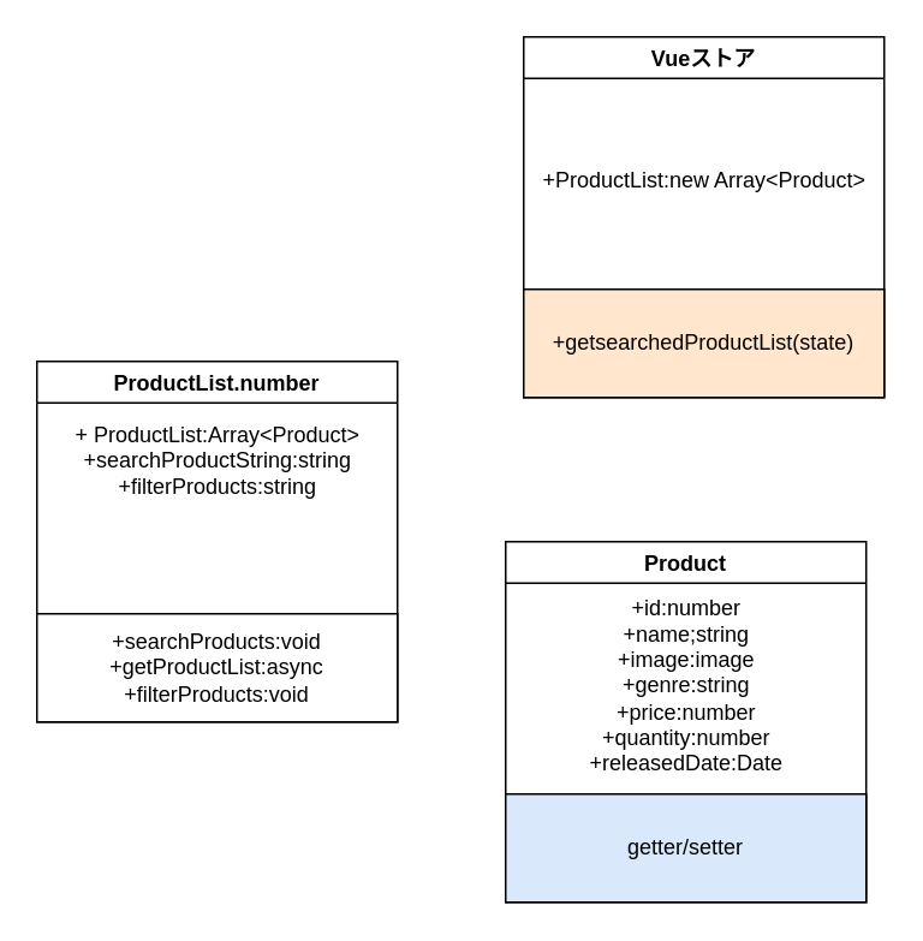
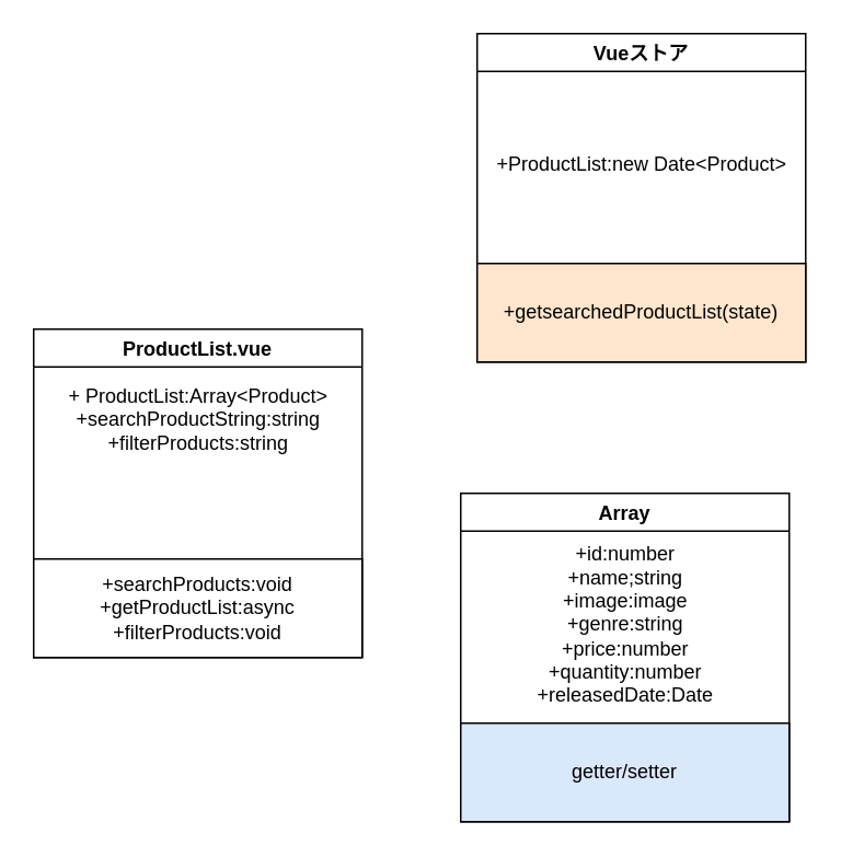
  <mxCell id="0" />
  <mxCell id="1" parent="0" />
- <mxCell id="2" value="ProductList.number" style="swimlane;" vertex="1" parent="1"><mxGeometry x="20" y="200" width="200" height="200" as="geometry" /></mxCell>
+ <mxCell id="2" value="ProductList.vue" style="swimlane;" vertex="1" parent="1"><mxGeometry x="20" y="200" width="200" height="200" as="geometry" /></mxCell>
  <mxCell id="3" value="+searchProducts:void&lt;br&gt;+getProductList:async&lt;br&gt;+filterProducts:void" style="whiteSpace=wrap;html=1;" vertex="1" parent="2"><mxGeometry y="140" width="200" height="60" as="geometry" /></mxCell>
  <mxCell id="4" value="+ ProductList:Array&amp;lt;Product&amp;gt;&lt;br&gt;+searchProductString:string&lt;br&gt;+filterProducts:string" style="text;html=1;align=center;verticalAlign=middle;resizable=0;points=[];autosize=1;strokeColor=none;fillColor=none;" vertex="1" parent="2"><mxGeometry x="15" y="30" width="170" height="50" as="geometry" /></mxCell>
- <mxCell id="5" value="Product" style="swimlane;" vertex="1" parent="1"><mxGeometry x="280" y="300" width="200" height="200" as="geometry" /></mxCell>
+ <mxCell id="5" value="Array" style="swimlane;" vertex="1" parent="1"><mxGeometry x="280" y="300" width="200" height="200" as="geometry" /></mxCell>
  <mxCell id="6" value="getter/setter" style="whiteSpace=wrap;html=1;fillColor=#dae8fc;" vertex="1" parent="5"><mxGeometry y="140" width="200" height="60" as="geometry" /></mxCell>
  <mxCell id="7" value="+id:number&lt;br&gt;+name;string&lt;br&gt;+image:image&lt;br&gt;+genre:string&lt;br&gt;+price:number&lt;br&gt;+quantity:number&lt;br&gt;+releasedDate:Date" style="text;html=1;align=center;verticalAlign=middle;resizable=0;points=[];autosize=1;strokeColor=none;fillColor=none;" vertex="1" parent="5"><mxGeometry x="40" y="30" width="120" height="100" as="geometry" /></mxCell>
  <mxCell id="8" value="Vueストア" style="swimlane;" vertex="1" parent="1"><mxGeometry x="290" y="20" width="200" height="200" as="geometry" /></mxCell>
  <mxCell id="9" value="+getsearchedProductList(state)" style="whiteSpace=wrap;html=1;fillColor=#ffe6cc;" vertex="1" parent="8"><mxGeometry y="140" width="200" height="60" as="geometry" /></mxCell>
- <mxCell id="10" value="+ProductList:new Array&amp;lt;Product&amp;gt;" style="text;html=1;align=center;verticalAlign=middle;resizable=0;points=[];autosize=1;strokeColor=none;fillColor=none;" vertex="1" parent="8"><mxGeometry x="5" y="70" width="190" height="20" as="geometry" /></mxCell>
+ <mxCell id="10" value="+ProductList:new Date&amp;lt;Product&amp;gt;" style="text;html=1;align=center;verticalAlign=middle;resizable=0;points=[];autosize=1;strokeColor=none;fillColor=none;" vertex="1" parent="8"><mxGeometry x="5" y="70" width="190" height="20" as="geometry" /></mxCell>
